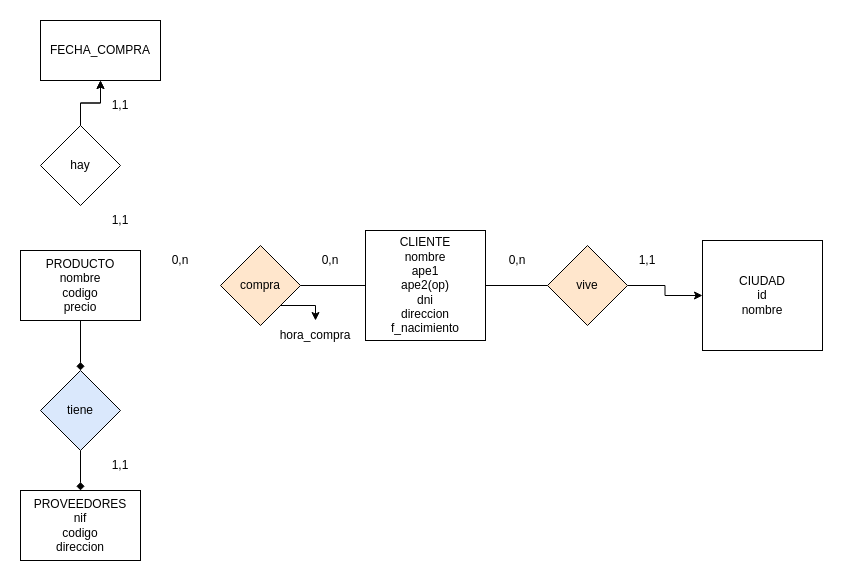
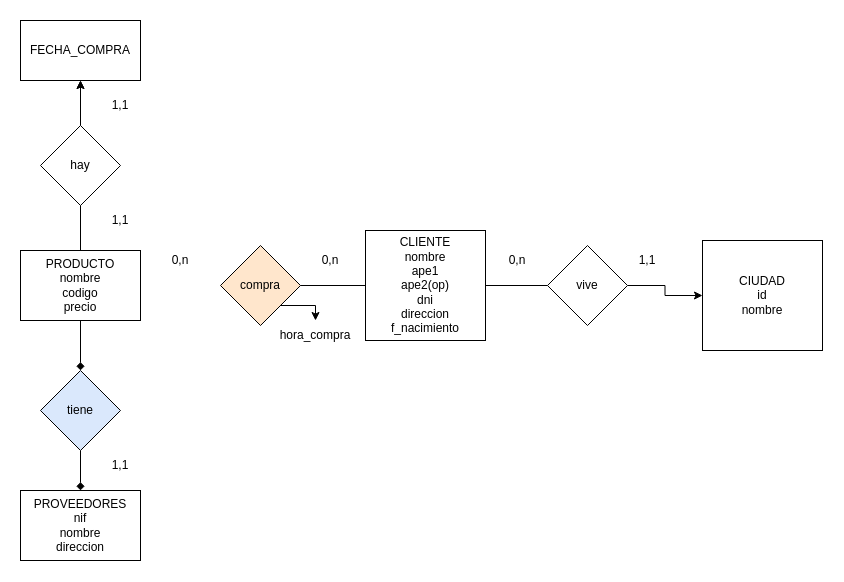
  <mxCell id="0" />
  <mxCell id="1" parent="0" />
  <mxCell id="2" value="" style="edgeStyle=orthogonalEdgeStyle;rounded=0;orthogonalLoop=1;jettySize=auto;html=1;startArrow=none;" edge="1" parent="1" source="20" target="19"><mxGeometry relative="1" as="geometry" /></mxCell>
  <mxCell id="3" value="CLIENTE&lt;br&gt;nombre&lt;br&gt;ape1&lt;br&gt;ape2(op)&lt;br&gt;dni&lt;br&gt;direccion&lt;br&gt;f_nacimiento" style="rounded=0;whiteSpace=wrap;html=1;" vertex="1" parent="1"><mxGeometry x="365" y="230" width="120" height="110" as="geometry" /></mxCell>
  <mxCell id="4" value="" style="edgeStyle=orthogonalEdgeStyle;rounded=0;orthogonalLoop=1;jettySize=auto;html=1;startArrow=none;endArrow=diamond;" edge="1" parent="1" source="16" target="15"><mxGeometry relative="1" as="geometry" /></mxCell>
  <mxCell id="5" style="edgeStyle=orthogonalEdgeStyle;rounded=0;orthogonalLoop=1;jettySize=auto;html=1;entryX=0.5;entryY=1;entryDx=0;entryDy=0;startArrow=none;" edge="1" parent="1" source="25" target="12"><mxGeometry relative="1" as="geometry" /></mxCell>
  <mxCell id="6" value="PRODUCTO&lt;br&gt;nombre&lt;br&gt;codigo&lt;br&gt;precio" style="rounded=0;whiteSpace=wrap;html=1;" vertex="1" parent="1"><mxGeometry x="20" y="250" width="120" height="70" as="geometry" /></mxCell>
  <mxCell id="7" style="edgeStyle=orthogonalEdgeStyle;rounded=0;orthogonalLoop=1;jettySize=auto;html=1;exitX=1;exitY=1;exitDx=0;exitDy=0;entryX=0.5;entryY=0;entryDx=0;entryDy=0;" edge="1" parent="1" source="8" target="13"><mxGeometry relative="1" as="geometry" /></mxCell>
  <mxCell id="8" value="compra" style="rhombus;whiteSpace=wrap;html=1;fillColor=#ffe6cc;" vertex="1" parent="1"><mxGeometry x="220" y="245" width="80" height="80" as="geometry" /></mxCell>
  <mxCell id="9" value="" style="edgeStyle=orthogonalEdgeStyle;rounded=0;orthogonalLoop=1;jettySize=auto;html=1;endArrow=none;" edge="1" parent="1" source="3" target="8"><mxGeometry relative="1" as="geometry"><mxPoint x="365" y="285" as="sourcePoint" /><mxPoint x="140" y="285" as="targetPoint" /></mxGeometry></mxCell>
  <mxCell id="10" value="0,n" style="text;html=1;strokeColor=none;fillColor=none;align=center;verticalAlign=middle;whiteSpace=wrap;rounded=0;" vertex="1" parent="1"><mxGeometry x="150" y="245" width="60" height="30" as="geometry" /></mxCell>
  <mxCell id="11" value="0,n" style="text;html=1;strokeColor=none;fillColor=none;align=center;verticalAlign=middle;whiteSpace=wrap;rounded=0;" vertex="1" parent="1"><mxGeometry x="300" y="245" width="60" height="30" as="geometry" /></mxCell>
- <mxCell id="12" value="FECHA_COMPRA" style="rounded=0;whiteSpace=wrap;html=1;" vertex="1" parent="1"><mxGeometry x="40" y="20" width="120" height="60" as="geometry" /></mxCell>
+ <mxCell id="12" value="FECHA_COMPRA" style="rounded=0;whiteSpace=wrap;html=1;" vertex="1" parent="1"><mxGeometry x="20" y="20" width="120" height="60" as="geometry" /></mxCell>
  <mxCell id="13" value="hora_compra" style="text;html=1;strokeColor=none;fillColor=none;align=center;verticalAlign=middle;whiteSpace=wrap;rounded=0;" vertex="1" parent="1"><mxGeometry x="280" y="320" width="70" height="30" as="geometry" /></mxCell>
  <mxCell id="14" value="1,1" style="text;html=1;strokeColor=none;fillColor=none;align=center;verticalAlign=middle;whiteSpace=wrap;rounded=0;" vertex="1" parent="1"><mxGeometry x="90" y="205" width="60" height="30" as="geometry" /></mxCell>
- <mxCell id="15" value="PROVEEDORES&lt;br&gt;nif&lt;br&gt;codigo&lt;br&gt;direccion" style="rounded=0;whiteSpace=wrap;html=1;" vertex="1" parent="1"><mxGeometry x="20" y="490" width="120" height="70" as="geometry" /></mxCell>
+ <mxCell id="15" value="PROVEEDORES&lt;br&gt;nif&lt;br&gt;nombre&lt;br&gt;direccion" style="rounded=0;whiteSpace=wrap;html=1;" vertex="1" parent="1"><mxGeometry x="20" y="490" width="120" height="70" as="geometry" /></mxCell>
  <mxCell id="16" value="tiene" style="rhombus;whiteSpace=wrap;html=1;fillColor=#dae8fc;" vertex="1" parent="1"><mxGeometry x="40" y="370" width="80" height="80" as="geometry" /></mxCell>
  <mxCell id="17" value="" style="edgeStyle=orthogonalEdgeStyle;rounded=0;orthogonalLoop=1;jettySize=auto;html=1;endArrow=diamond;" edge="1" parent="1" source="6" target="16"><mxGeometry relative="1" as="geometry"><mxPoint x="80" y="320" as="sourcePoint" /><mxPoint x="80" y="490" as="targetPoint" /></mxGeometry></mxCell>
  <mxCell id="18" value="1,1" style="text;html=1;strokeColor=none;fillColor=none;align=center;verticalAlign=middle;whiteSpace=wrap;rounded=0;" vertex="1" parent="1"><mxGeometry x="90" y="450" width="60" height="30" as="geometry" /></mxCell>
  <mxCell id="19" value="CIUDAD&lt;br&gt;id&lt;br&gt;nombre" style="rounded=0;whiteSpace=wrap;html=1;" vertex="1" parent="1"><mxGeometry x="702" y="240" width="120" height="110" as="geometry" /></mxCell>
- <mxCell id="20" value="vive" style="rhombus;whiteSpace=wrap;html=1;fillColor=#ffe6cc;" vertex="1" parent="1"><mxGeometry x="547" y="245" width="80" height="80" as="geometry" /></mxCell>
+ <mxCell id="20" value="vive" style="rhombus;whiteSpace=wrap;html=1;" vertex="1" parent="1"><mxGeometry x="547" y="245" width="80" height="80" as="geometry" /></mxCell>
  <mxCell id="21" value="" style="edgeStyle=orthogonalEdgeStyle;rounded=0;orthogonalLoop=1;jettySize=auto;html=1;endArrow=none;" edge="1" parent="1" source="3" target="20"><mxGeometry relative="1" as="geometry"><mxPoint x="485" y="285" as="sourcePoint" /><mxPoint x="727" y="285" as="targetPoint" /></mxGeometry></mxCell>
  <mxCell id="22" value="0,n" style="text;html=1;strokeColor=none;fillColor=none;align=center;verticalAlign=middle;whiteSpace=wrap;rounded=0;" vertex="1" parent="1"><mxGeometry x="487" y="245" width="60" height="30" as="geometry" /></mxCell>
  <mxCell id="23" value="1,1" style="text;html=1;strokeColor=none;fillColor=none;align=center;verticalAlign=middle;whiteSpace=wrap;rounded=0;" vertex="1" parent="1"><mxGeometry x="617" y="245" width="60" height="30" as="geometry" /></mxCell>
  <mxCell id="24" value="" style="edgeStyle=orthogonalEdgeStyle;rounded=0;orthogonalLoop=1;jettySize=auto;html=1;" edge="1" parent="1" source="25" target="12"><mxGeometry relative="1" as="geometry" /></mxCell>
  <mxCell id="25" value="hay" style="rhombus;whiteSpace=wrap;html=1;" vertex="1" parent="1"><mxGeometry x="40" y="125" width="80" height="80" as="geometry" /></mxCell>
+ <mxCell id="26" value="" style="edgeStyle=orthogonalEdgeStyle;rounded=0;orthogonalLoop=1;jettySize=auto;html=1;entryX=0.5;entryY=1;entryDx=0;entryDy=0;endArrow=none;" edge="1" parent="1" source="6" target="25"><mxGeometry relative="1" as="geometry"><mxPoint x="80" y="250" as="sourcePoint" /><mxPoint x="80" y="90" as="targetPoint" /></mxGeometry></mxCell>
  <mxCell id="27" value="1,1" style="text;html=1;strokeColor=none;fillColor=none;align=center;verticalAlign=middle;whiteSpace=wrap;rounded=0;" vertex="1" parent="1"><mxGeometry x="90" y="90" width="60" height="30" as="geometry" /></mxCell>
